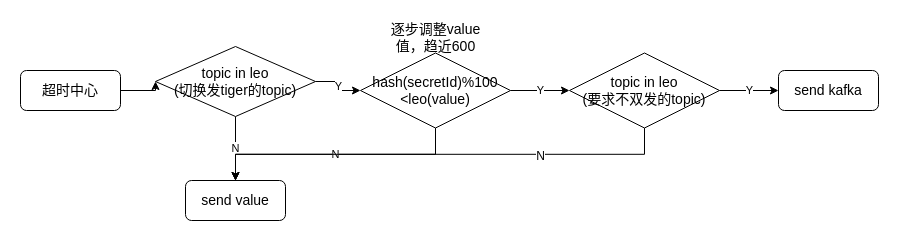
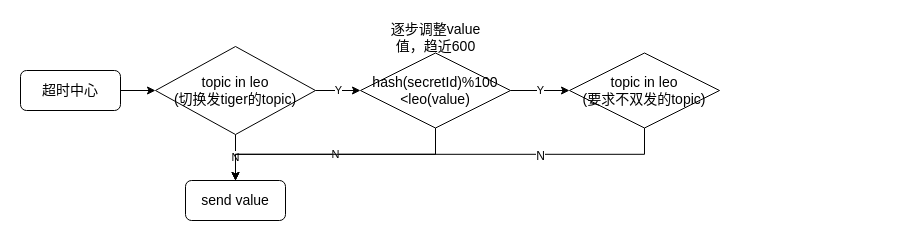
  <mxCell id="0" />
  <mxCell id="1" parent="0" />
  <mxCell id="2" style="edgeStyle=orthogonalEdgeStyle;rounded=0;orthogonalLoop=1;jettySize=auto;html=1;exitX=1;exitY=0.5;exitDx=0;exitDy=0;entryX=0;entryY=0.5;entryDx=0;entryDy=0;" edge="1" parent="1" source="3" target="6"><mxGeometry relative="1" as="geometry" /></mxCell>
  <mxCell id="3" value="&lt;font style=&quot;font-size: 14px&quot;&gt;超时中心&lt;/font&gt;" style="rounded=1;whiteSpace=wrap;html=1;" vertex="1" parent="1"><mxGeometry x="20" y="70" width="100" height="40" as="geometry" /></mxCell>
  <mxCell id="4" value="N" style="edgeStyle=orthogonalEdgeStyle;rounded=0;orthogonalLoop=1;jettySize=auto;html=1;exitX=0.5;exitY=1;exitDx=0;exitDy=0;entryX=0.5;entryY=0;entryDx=0;entryDy=0;" edge="1" parent="1" source="6" target="7"><mxGeometry relative="1" as="geometry" /></mxCell>
  <mxCell id="5" value="Y" style="edgeStyle=orthogonalEdgeStyle;rounded=0;orthogonalLoop=1;jettySize=auto;html=1;exitX=1;exitY=0.5;exitDx=0;exitDy=0;entryX=0;entryY=0.5;entryDx=0;entryDy=0;" edge="1" parent="1" source="6" target="10"><mxGeometry relative="1" as="geometry"><mxPoint x="360" y="90" as="targetPoint" /></mxGeometry></mxCell>
- <mxCell id="6" value="&lt;font style=&quot;font-size: 14px&quot;&gt;topic in leo&lt;br&gt;(切换发tiger的topic)&lt;/font&gt;" style="rhombus;whiteSpace=wrap;html=1;" vertex="1" parent="1"><mxGeometry x="155" y="46" width="160" height="70" as="geometry" /></mxCell>
+ <mxCell id="6" value="&lt;font style=&quot;font-size: 14px&quot;&gt;topic in leo&lt;br&gt;(切换发tiger的topic)&lt;/font&gt;" style="rhombus;whiteSpace=wrap;html=1;" vertex="1" parent="1"><mxGeometry x="155" y="46" width="160" height="88" as="geometry" /></mxCell>
  <mxCell id="7" value="&lt;font style=&quot;font-size: 14px&quot;&gt;send value&lt;/font&gt;" style="rounded=1;whiteSpace=wrap;html=1;" vertex="1" parent="1"><mxGeometry x="185" y="180" width="100" height="40" as="geometry" /></mxCell>
  <mxCell id="8" value="N" style="edgeStyle=orthogonalEdgeStyle;rounded=0;orthogonalLoop=1;jettySize=auto;html=1;exitX=0.5;exitY=1;exitDx=0;exitDy=0;" edge="1" parent="1" source="10" target="7"><mxGeometry relative="1" as="geometry" /></mxCell>
  <mxCell id="9" value="Y" style="edgeStyle=orthogonalEdgeStyle;rounded=0;orthogonalLoop=1;jettySize=auto;html=1;exitX=1;exitY=0.5;exitDx=0;exitDy=0;entryX=0;entryY=0.5;entryDx=0;entryDy=0;" edge="1" parent="1" source="10" target="16"><mxGeometry relative="1" as="geometry" /></mxCell>
  <mxCell id="10" value="&lt;font style=&quot;font-size: 14px&quot;&gt;hash(secretId)%100&lt;br&gt;&amp;lt;leo(value)&lt;/font&gt;" style="rhombus;whiteSpace=wrap;html=1;" vertex="1" parent="1"><mxGeometry x="360" y="52.5" width="150" height="75" as="geometry" /></mxCell>
- <mxCell id="11" value="&lt;font style=&quot;font-size: 14px&quot;&gt;send kafka&lt;/font&gt;" style="rounded=1;whiteSpace=wrap;html=1;" vertex="1" parent="1"><mxGeometry x="778" y="70" width="100" height="40" as="geometry" /></mxCell>
  <mxCell id="12" value="&lt;font style=&quot;font-size: 14px&quot;&gt;逐步调整value值，趋近600&lt;/font&gt;" style="text;html=1;strokeColor=none;fillColor=none;align=center;verticalAlign=middle;whiteSpace=wrap;rounded=0;" vertex="1" parent="1"><mxGeometry x="382.5" y="20" width="105" height="33" as="geometry" /></mxCell>
- <mxCell id="13" value="Y" style="edgeStyle=orthogonalEdgeStyle;rounded=0;orthogonalLoop=1;jettySize=auto;html=1;exitX=1;exitY=0.5;exitDx=0;exitDy=0;entryX=0;entryY=0.5;entryDx=0;entryDy=0;" edge="1" parent="1" source="16" target="11"><mxGeometry relative="1" as="geometry" /></mxCell>
  <mxCell id="14" style="edgeStyle=orthogonalEdgeStyle;rounded=0;orthogonalLoop=1;jettySize=auto;html=1;exitX=0.5;exitY=1;exitDx=0;exitDy=0;entryX=0.5;entryY=0;entryDx=0;entryDy=0;" edge="1" parent="1" source="16" target="7"><mxGeometry relative="1" as="geometry" /></mxCell>
  <mxCell id="15" value="N" style="text;html=1;resizable=0;points=[];align=center;verticalAlign=middle;labelBackgroundColor=#ffffff;" vertex="1" connectable="0" parent="14"><mxGeometry x="-0.432" y="2" relative="1" as="geometry"><mxPoint as="offset" /></mxGeometry></mxCell>
  <mxCell id="16" value="&lt;span style=&quot;font-size: 14px&quot;&gt;topic in leo&lt;br&gt;(要求不双发的topic)&lt;/span&gt;" style="rhombus;whiteSpace=wrap;html=1;" vertex="1" parent="1"><mxGeometry x="569" y="52.5" width="150" height="75" as="geometry" /></mxCell>
